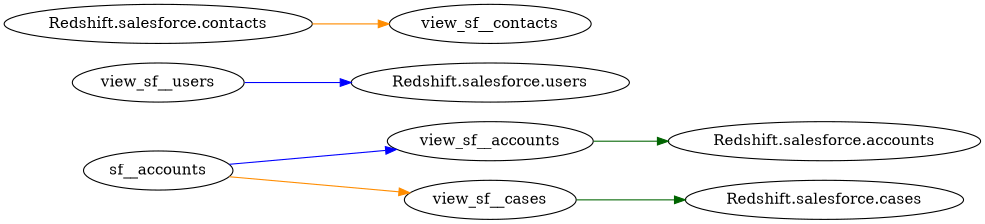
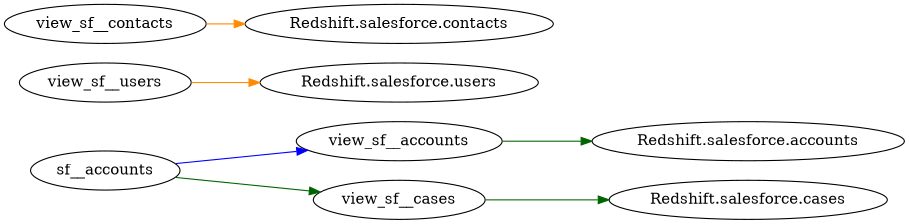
  digraph {
    fontname="DejaVu Serif"
    rankdir=LR
    node [fontname="DejaVu Serif"]
    edge [color=blue fontname="DejaVu Serif"]
    n1 [label=sf__accounts]
    n2 [label=view_sf__accounts]
    n3 [label=view_sf__cases]
    n4 [label="Redshift.salesforce.accounts"]
    n5 [label=view_sf__users]
    n6 [label="Redshift.salesforce.users"]
    n7 [label="Redshift.salesforce.cases"]
    n8 [label=view_sf__contacts]
    n9 [label="Redshift.salesforce.contacts"]
    n1 -> n2
-   n1 -> n3 [color=darkorange]
+   n1 -> n3 [color=darkgreen]
    n2 -> n4 [color=darkgreen]
    n3 -> n7 [color=darkgreen]
-   n5 -> n6
-   n9 -> n8 [color=darkorange]
+   n5 -> n6 [color=darkorange]
+   n8 -> n9 [color=darkorange]
  }
